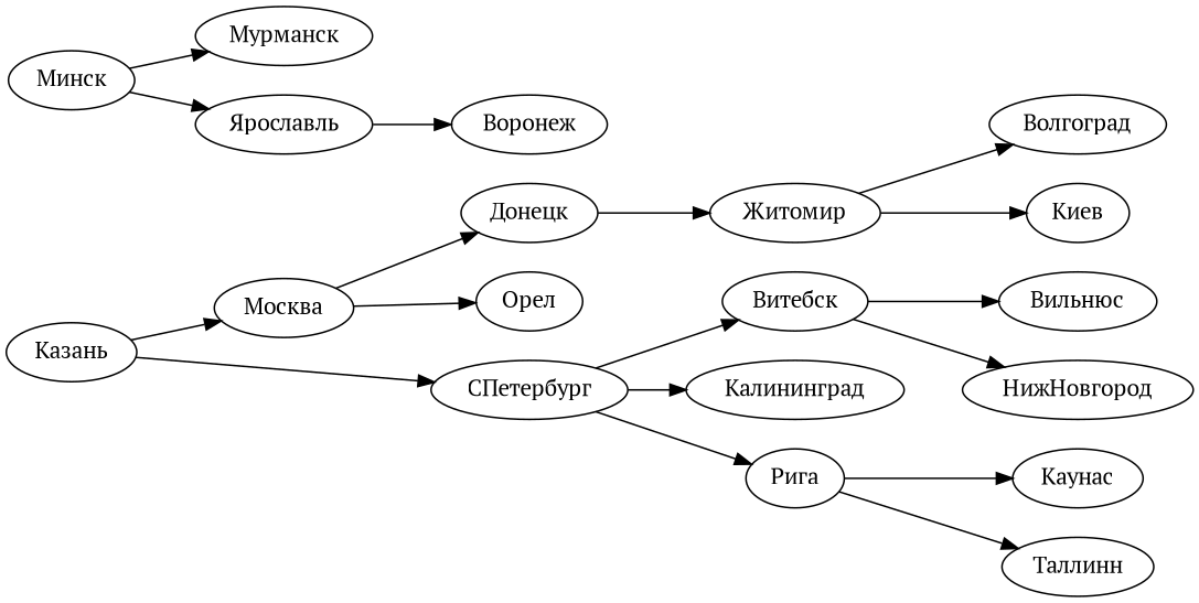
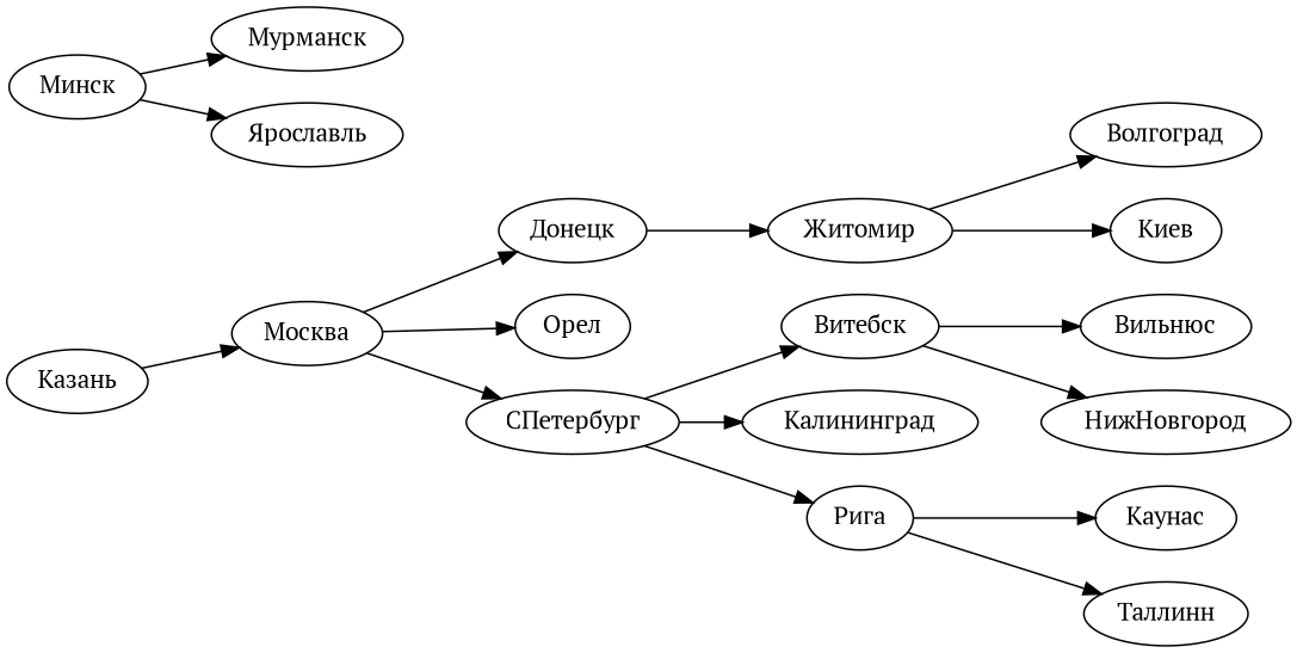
  digraph {
    fontname="PT Serif"
    rankdir=LR
    node [fontname="PT Serif"]
    edge [fontname="PT Serif"]
    "Казань"
    "Москва"
    "Донецк"
    "Орел"
    "СПетербург"
    "Житомир"
    "Минск"
    "Мурманск"
    "Ярославль"
    "Витебск"
    "Калининград"
    "Рига"
    "Волгоград"
    "Киев"
-   "Воронеж"
    "Вильнюс"
    "НижНовгород"
    "Каунас"
    "Таллинн"
    "Казань" -> "Москва"
    "Москва" -> "Донецк"
    "Москва" -> "Орел"
-   "Казань" -> "СПетербург"
+   "Москва" -> "СПетербург"
    "Донецк" -> "Житомир"
    "СПетербург" -> "Витебск"
    "СПетербург" -> "Калининград"
    "СПетербург" -> "Рига"
    "Житомир" -> "Волгоград"
    "Житомир" -> "Киев"
    "Минск" -> "Мурманск"
    "Минск" -> "Ярославль"
-   "Ярославль" -> "Воронеж"
    "Витебск" -> "Вильнюс"
    "Витебск" -> "НижНовгород"
    "Рига" -> "Каунас"
    "Рига" -> "Таллинн"
  }
